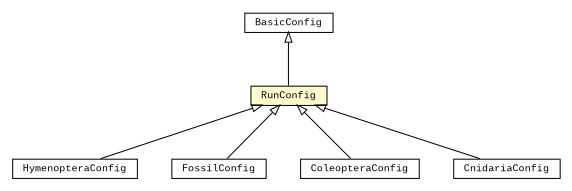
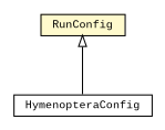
  digraph {
    fontname="Liberation Mono"
    nodesep=0.25
    ranksep=0.5
    node [fontcolor=black fontname="Liberation Mono" fontsize=10.0 shape=plaintext]
    edge [arrowtail=empty dir=back fontname="Liberation Mono" fontsize=10 headport=p labelfontname=arial labelfontsize=10 tailport=p]
    n1 [label=<<table title="edu.arizona.biosemantics.semanticmarkup.config.RunConfig" border="0" cellborder="1" cellspacing="0" cellpadding="2" port="p" bgcolor="lemonChiffon" href="./RunConfig.html"> 		<tr><td><table border="0" cellspacing="0" cellpadding="1"> <tr><td align="center" balign="center"> RunConfig </td></tr> 		</table></td></tr> 		</table>>]
    n2 [label=<<table title="edu.arizona.biosemantics.semanticmarkup.config.taxongroup.HymenopteraConfig" border="0" cellborder="1" cellspacing="0" cellpadding="2" port="p" href="./taxongroup/HymenopteraConfig.html"> 		<tr><td><table border="0" cellspacing="0" cellpadding="1"> <tr><td align="center" balign="center"> HymenopteraConfig </td></tr> 		</table></td></tr> 		</table>>]
-   n3 [label=<<table title="edu.arizona.biosemantics.semanticmarkup.config.taxongroup.FossilConfig" border="0" cellborder="1" cellspacing="0" cellpadding="2" port="p" href="./taxongroup/FossilConfig.html"> 		<tr><td><table border="0" cellspacing="0" cellpadding="1"> <tr><td align="center" balign="center"> FossilConfig </td></tr> 		</table></td></tr> 		</table>>]
-   n4 [label=<<table title="edu.arizona.biosemantics.semanticmarkup.config.taxongroup.ColeopteraConfig" border="0" cellborder="1" cellspacing="0" cellpadding="2" port="p" href="./taxongroup/ColeopteraConfig.html"> 		<tr><td><table border="0" cellspacing="0" cellpadding="1"> <tr><td align="center" balign="center"> ColeopteraConfig </td></tr> 		</table></td></tr> 		</table>>]
-   n5 [label=<<table title="edu.arizona.biosemantics.semanticmarkup.config.taxongroup.CnidariaConfig" border="0" cellborder="1" cellspacing="0" cellpadding="2" port="p" href="./taxongroup/CnidariaConfig.html"> 		<tr><td><table border="0" cellspacing="0" cellpadding="1"> <tr><td align="center" balign="center"> CnidariaConfig </td></tr> 		</table></td></tr> 		</table>>]
-   n6 [label=<<table title="edu.arizona.biosemantics.semanticmarkup.config.BasicConfig" border="0" cellborder="1" cellspacing="0" cellpadding="2" port="p" href="./BasicConfig.html"> 		<tr><td><table border="0" cellspacing="0" cellpadding="1"> <tr><td align="center" balign="center"> BasicConfig </td></tr> 		</table></td></tr> 		</table>>]
    n1 -> n2
-   n1 -> n3
-   n1 -> n4
-   n1 -> n5
-   n6 -> n1
  }
